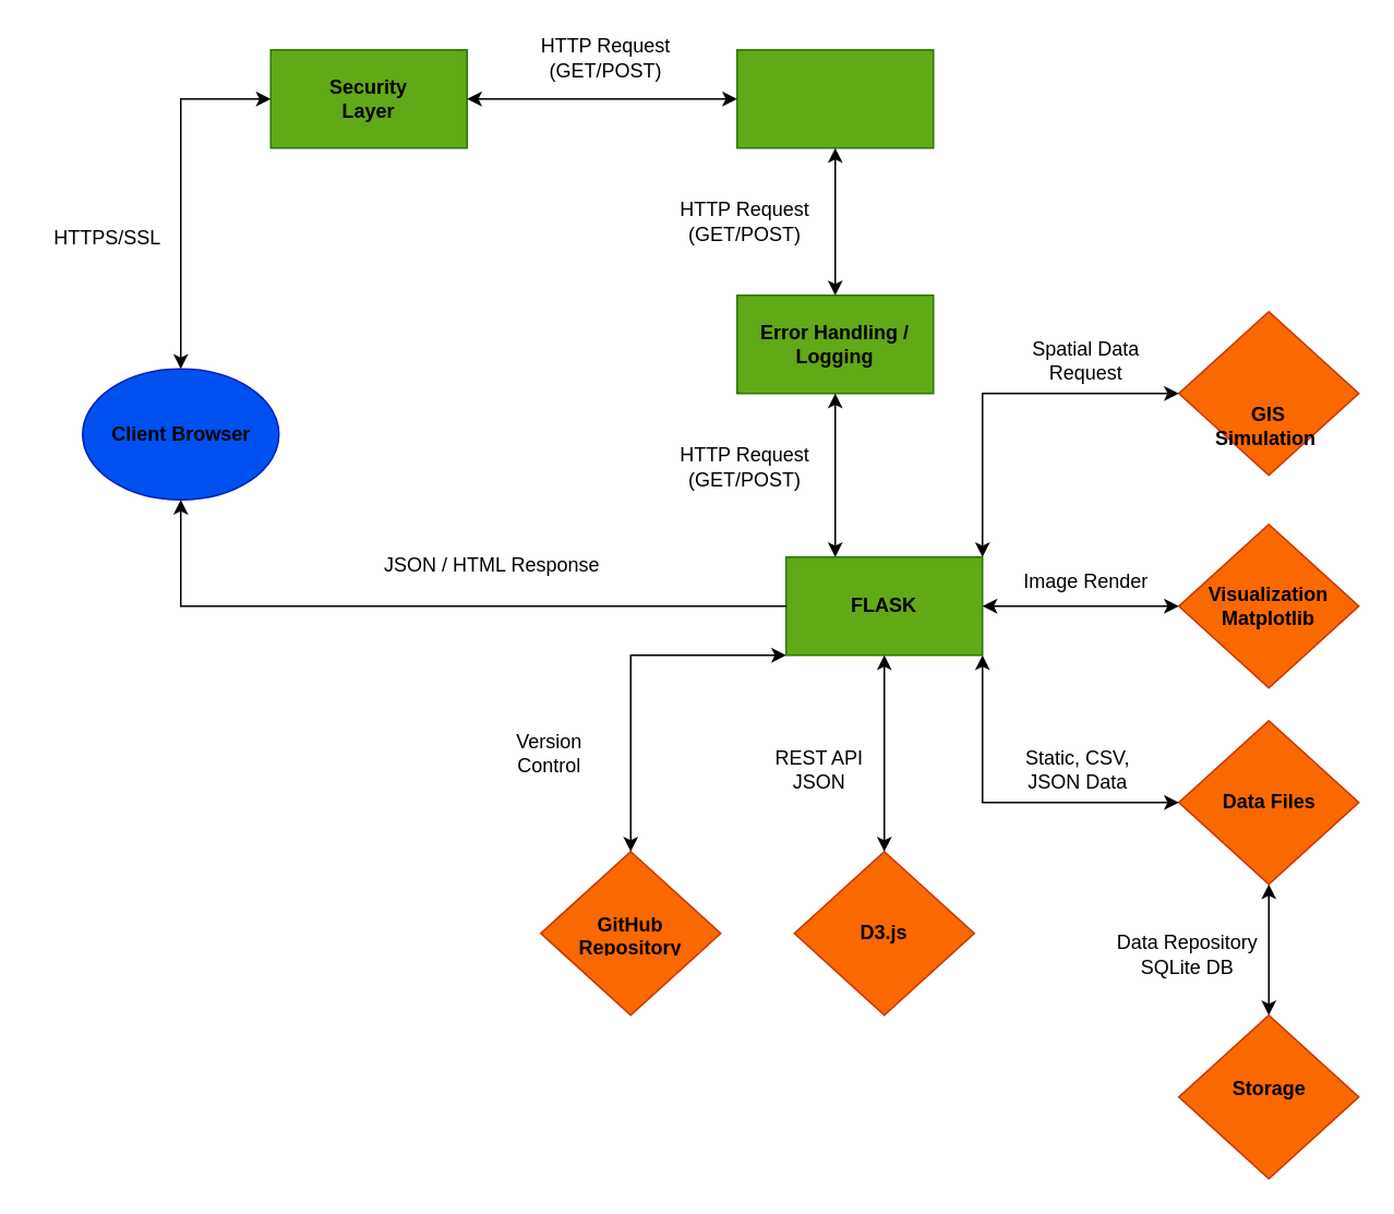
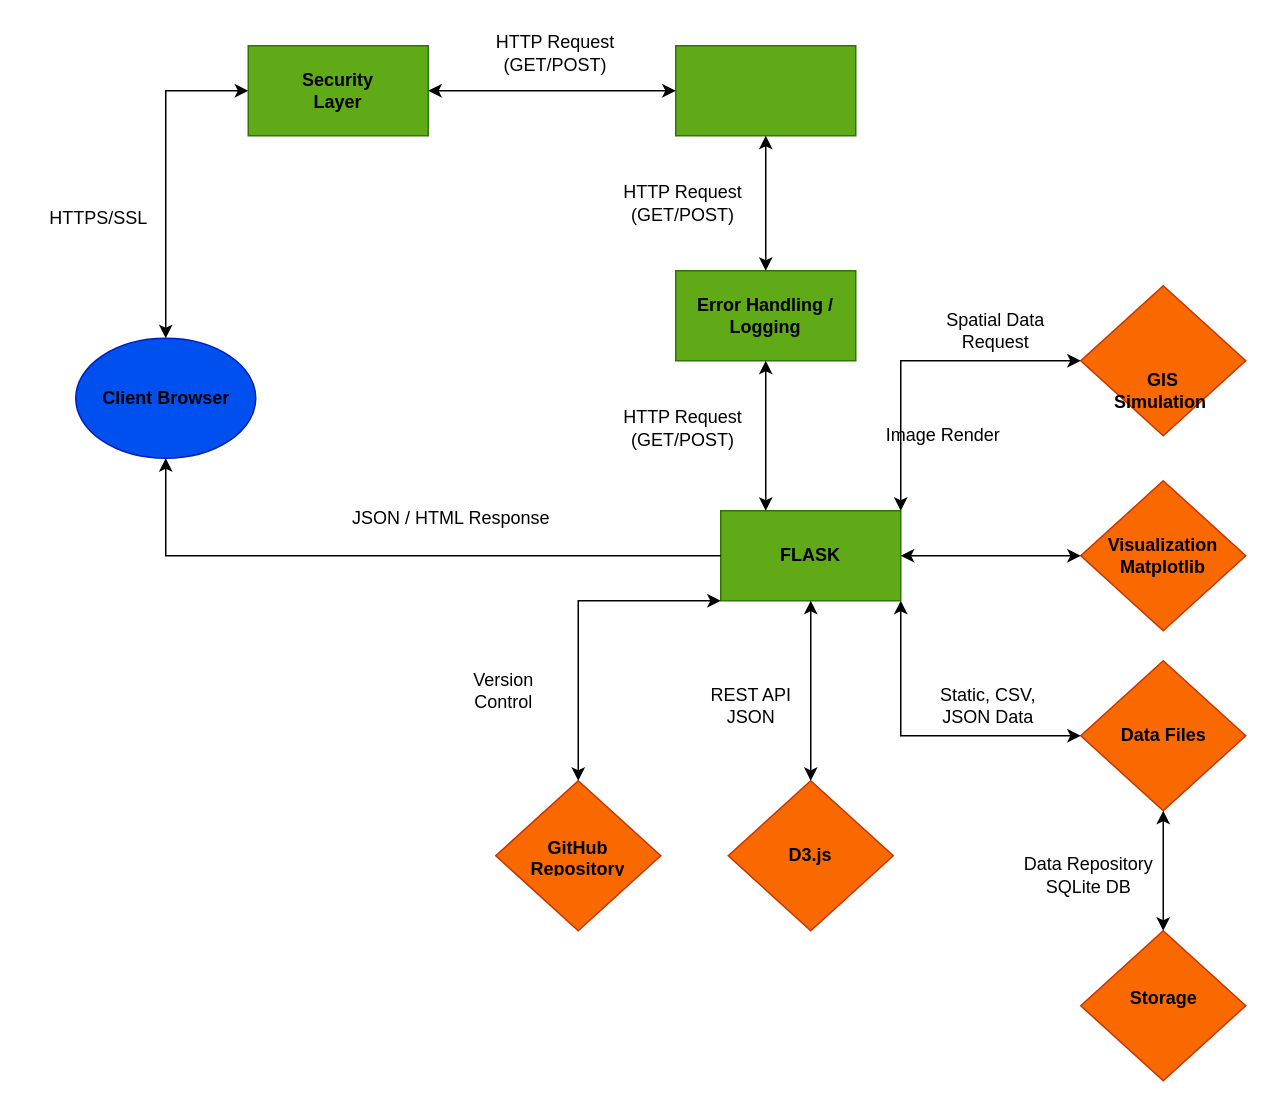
  <mxCell id="0" />
  <mxCell id="1" parent="0" />
  <mxCell id="2" value="" style="rhombus;whiteSpace=wrap;html=1;fillColor=#fa6800;strokeColor=#C73500;fontColor=#000000;movable=1;resizable=1;rotatable=1;deletable=1;editable=1;locked=0;connectable=1;" vertex="1" parent="1"><mxGeometry x="720" y="190" width="110" height="100" as="geometry" /></mxCell>
  <mxCell id="3" value="" style="rhombus;whiteSpace=wrap;html=1;fillColor=#fa6800;strokeColor=#C73500;fontColor=#000000;movable=1;resizable=1;rotatable=1;deletable=1;editable=1;locked=0;connectable=1;" vertex="1" parent="1"><mxGeometry x="720" y="320" width="110" height="100" as="geometry" /></mxCell>
  <mxCell id="4" value="" style="rhombus;whiteSpace=wrap;html=1;fillColor=#fa6800;strokeColor=#C73500;fontColor=#000000;movable=1;resizable=1;rotatable=1;deletable=1;editable=1;locked=0;connectable=1;" vertex="1" parent="1"><mxGeometry x="720" y="440" width="110" height="100" as="geometry" /></mxCell>
  <mxCell id="5" value="" style="rhombus;whiteSpace=wrap;html=1;fillColor=#fa6800;strokeColor=#C73500;fontColor=#000000;movable=1;resizable=1;rotatable=1;deletable=1;editable=1;locked=0;connectable=1;" vertex="1" parent="1"><mxGeometry x="485" y="520" width="110" height="100" as="geometry" /></mxCell>
  <mxCell id="6" value="" style="rounded=0;whiteSpace=wrap;html=1;fillColor=#60a917;fontColor=#ffffff;strokeColor=#2D7600;movable=1;resizable=1;rotatable=1;deletable=1;editable=1;locked=0;connectable=1;" parent="1" vertex="1"><mxGeometry x="480" y="340" width="120" height="60" as="geometry" /></mxCell>
  <mxCell id="7" value="&lt;font style=&quot;color: light-dark(rgb(0, 0, 0), rgb(0, 0, 0));&quot;&gt;&lt;b&gt;FLASK&lt;/b&gt;&lt;/font&gt;" style="text;html=1;align=center;verticalAlign=middle;whiteSpace=wrap;rounded=0;movable=0;resizable=0;rotatable=0;deletable=0;editable=0;locked=1;connectable=0;" parent="1" vertex="1"><mxGeometry x="510" y="355" width="60" height="30" as="geometry" /></mxCell>
  <mxCell id="8" value="" style="endArrow=classic;html=1;rounded=0;entryX=0.5;entryY=1;entryDx=0;entryDy=0;exitX=0;exitY=0.5;exitDx=0;exitDy=0;" parent="1" source="6" target="15" edge="1"><mxGeometry width="50" height="50" relative="1" as="geometry"><mxPoint x="320" y="450" as="sourcePoint" /><mxPoint x="370" y="400" as="targetPoint" /><Array as="points"><mxPoint x="110" y="370" /></Array></mxGeometry></mxCell>
  <mxCell id="9" value="&lt;b&gt;&lt;font style=&quot;color: light-dark(rgb(0, 0, 0), rgb(0, 0, 0));&quot;&gt;Data Files&lt;/font&gt;&lt;/b&gt;" style="text;html=1;align=center;verticalAlign=middle;whiteSpace=wrap;rounded=0;movable=1;resizable=1;rotatable=1;deletable=1;editable=1;locked=0;connectable=1;" parent="1" vertex="1"><mxGeometry x="732.5" y="475" width="85" height="30" as="geometry" /></mxCell>
  <mxCell id="10" value="" style="endArrow=classic;startArrow=classic;html=1;rounded=0;entryX=1;entryY=1;entryDx=0;entryDy=0;exitX=0;exitY=0.5;exitDx=0;exitDy=0;" parent="1" source="4" target="6" edge="1"><mxGeometry width="50" height="50" relative="1" as="geometry"><mxPoint x="700" y="490" as="sourcePoint" /><mxPoint x="540" y="410" as="targetPoint" /><Array as="points"><mxPoint x="600" y="490" /></Array></mxGeometry></mxCell>
  <mxCell id="11" value="&lt;b&gt;&lt;font style=&quot;color: light-dark(rgb(0, 0, 0), rgb(0, 0, 0));&quot;&gt;Visualization&lt;/font&gt;&lt;/b&gt;&lt;div&gt;&lt;b&gt;&lt;font style=&quot;color: light-dark(rgb(0, 0, 0), rgb(0, 0, 0));&quot;&gt;Matplotlib&lt;/font&gt;&lt;/b&gt;&lt;/div&gt;" style="text;html=1;align=center;verticalAlign=middle;whiteSpace=wrap;rounded=0;movable=1;resizable=1;rotatable=1;deletable=1;editable=1;locked=0;connectable=1;" parent="1" vertex="1"><mxGeometry x="745" y="355" width="60" height="30" as="geometry" /></mxCell>
  <mxCell id="12" value="" style="endArrow=classic;startArrow=classic;html=1;rounded=0;exitX=1;exitY=0.5;exitDx=0;exitDy=0;entryX=0;entryY=0.5;entryDx=0;entryDy=0;" parent="1" source="6" target="3" edge="1"><mxGeometry width="50" height="50" relative="1" as="geometry"><mxPoint x="790" y="480" as="sourcePoint" /><mxPoint x="700" y="370" as="targetPoint" /></mxGeometry></mxCell>
  <mxCell id="13" value="" style="endArrow=classic;startArrow=classic;html=1;rounded=0;entryX=0;entryY=0.5;entryDx=0;entryDy=0;exitX=1;exitY=0;exitDx=0;exitDy=0;" parent="1" source="6" target="2" edge="1"><mxGeometry width="50" height="50" relative="1" as="geometry"><mxPoint x="790" y="480" as="sourcePoint" /><mxPoint x="700" y="240" as="targetPoint" /><Array as="points"><mxPoint x="600" y="240" /></Array></mxGeometry></mxCell>
  <mxCell id="14" value="" style="group;strokeColor=none;fillColor=none;fontColor=#ffffff;movable=1;resizable=1;rotatable=1;deletable=1;editable=1;locked=0;connectable=1;" parent="1" vertex="1" connectable="0"><mxGeometry x="50" y="225" width="120" height="80" as="geometry" /></mxCell>
  <mxCell id="15" value="" style="ellipse;whiteSpace=wrap;html=1;fillColor=#0050ef;fontColor=#FFFFFF;strokeColor=#001DBC;movable=0;resizable=0;rotatable=0;deletable=0;editable=0;locked=1;connectable=0;" parent="14" vertex="1"><mxGeometry width="120" height="80" as="geometry" /></mxCell>
  <mxCell id="16" value="&lt;b&gt;Client Browser&lt;/b&gt;" style="text;html=1;align=center;verticalAlign=middle;rounded=0;fontColor=light-dark(#000000,#000000);movable=0;resizable=0;rotatable=0;deletable=0;editable=0;locked=1;connectable=0;" parent="14" vertex="1"><mxGeometry x="30" y="25" width="60" height="30" as="geometry" /></mxCell>
  <mxCell id="17" value="" style="group;fontStyle=1;movable=1;resizable=1;rotatable=1;deletable=1;editable=1;locked=0;connectable=1;" parent="1" vertex="1" connectable="0"><mxGeometry x="450" y="30" width="120" height="60" as="geometry" /></mxCell>
  <mxCell id="18" value="" style="rounded=0;whiteSpace=wrap;html=1;fillColor=#60a917;fontColor=#ffffff;strokeColor=#2D7600;movable=0;resizable=0;rotatable=0;deletable=0;editable=0;locked=1;connectable=0;" parent="17" vertex="1"><mxGeometry width="120" height="60" as="geometry" /></mxCell>
  <mxCell id="19" value="&lt;b&gt;&lt;font style=&quot;color: light-dark(rgb(0, 0, 0), rgb(0, 0, 0));&quot;&gt;GIS Simulation&amp;nbsp;&lt;/font&gt;&lt;/b&gt;" style="text;html=1;align=center;verticalAlign=middle;whiteSpace=wrap;rounded=0;movable=1;resizable=1;rotatable=1;deletable=1;editable=1;locked=0;connectable=1;" parent="1" vertex="1"><mxGeometry x="745" y="245" width="60" height="30" as="geometry" /></mxCell>
  <mxCell id="20" value="&lt;b&gt;&lt;font style=&quot;color: light-dark(rgb(0, 0, 0), rgb(0, 0, 0));&quot;&gt;D3.js&lt;/font&gt;&lt;/b&gt;" style="text;html=1;align=center;verticalAlign=middle;whiteSpace=wrap;rounded=0;movable=0;resizable=0;rotatable=0;deletable=0;editable=0;locked=1;connectable=0;" parent="1" vertex="1"><mxGeometry x="510" y="555" width="60" height="30" as="geometry" /></mxCell>
  <mxCell id="21" value="" style="endArrow=classic;startArrow=classic;html=1;rounded=0;entryX=0.5;entryY=1;entryDx=0;entryDy=0;exitX=0.5;exitY=0;exitDx=0;exitDy=0;" parent="1" target="6" edge="1"><mxGeometry width="50" height="50" relative="1" as="geometry"><mxPoint x="540" y="520" as="sourcePoint" /><mxPoint x="840" y="430" as="targetPoint" /></mxGeometry></mxCell>
  <mxCell id="22" value="HTTP Request (GET/POST)" style="text;html=1;align=center;verticalAlign=middle;whiteSpace=wrap;rounded=0;" vertex="1" parent="1"><mxGeometry x="315" y="20" width="110" height="30" as="geometry" /></mxCell>
  <mxCell id="23" value="JSON / HTML Response" style="text;html=1;align=center;verticalAlign=middle;resizable=0;points=[];autosize=1;strokeColor=none;fillColor=none;" vertex="1" parent="1"><mxGeometry x="220" y="330" width="160" height="30" as="geometry" /></mxCell>
  <mxCell id="24" value="HTTP Request (GET/POST)" style="text;html=1;align=center;verticalAlign=middle;whiteSpace=wrap;rounded=0;" vertex="1" parent="1"><mxGeometry x="400" y="120" width="110" height="30" as="geometry" /></mxCell>
- <mxCell id="25" value="Image Render" style="text;html=1;align=center;verticalAlign=middle;resizable=0;points=[];autosize=1;strokeColor=none;fillColor=none;" vertex="1" parent="1"><mxGeometry x="612.5" y="340" width="100" height="30" as="geometry" /></mxCell>
+ <mxCell id="25" value="Image Render" style="text;html=1;align=center;verticalAlign=middle;resizable=0;points=[];autosize=1;strokeColor=none;fillColor=none;" vertex="1" parent="1"><mxGeometry x="577.5" y="275" width="100" height="30" as="geometry" /></mxCell>
  <mxCell id="26" value="Spatial Data &lt;br&gt;Request" style="text;html=1;align=center;verticalAlign=middle;resizable=0;points=[];autosize=1;strokeColor=none;fillColor=none;" vertex="1" parent="1"><mxGeometry x="617.5" y="200" width="90" height="40" as="geometry" /></mxCell>
  <mxCell id="27" value="REST API &lt;br&gt;JSON" style="text;html=1;align=center;verticalAlign=middle;resizable=0;points=[];autosize=1;strokeColor=none;fillColor=none;" vertex="1" parent="1"><mxGeometry x="460" y="450" width="80" height="40" as="geometry" /></mxCell>
  <mxCell id="28" value="Static, CSV, &lt;br&gt;JSON Data" style="text;html=1;align=center;verticalAlign=middle;resizable=0;points=[];autosize=1;strokeColor=none;fillColor=none;" vertex="1" parent="1"><mxGeometry x="612.5" y="450" width="90" height="40" as="geometry" /></mxCell>
  <mxCell id="29" value="" style="group;fontStyle=1;movable=1;resizable=1;rotatable=1;deletable=1;editable=1;locked=0;connectable=1;" vertex="1" connectable="0" parent="1"><mxGeometry x="165" y="30" width="120" height="60" as="geometry" /></mxCell>
  <mxCell id="30" value="" style="rounded=0;whiteSpace=wrap;html=1;fillColor=#60a917;fontColor=#ffffff;strokeColor=#2D7600;movable=0;resizable=0;rotatable=0;deletable=0;editable=0;locked=1;connectable=0;" vertex="1" parent="29"><mxGeometry width="120" height="60" as="geometry" /></mxCell>
  <mxCell id="31" value="&lt;b&gt;Security Layer&lt;/b&gt;" style="text;html=1;align=center;verticalAlign=middle;whiteSpace=wrap;rounded=0;fontColor=light-dark(#000000,#000000);movable=1;resizable=1;rotatable=1;deletable=1;editable=1;locked=0;connectable=1;" vertex="1" parent="29"><mxGeometry x="30" y="15" width="60" height="30" as="geometry" /></mxCell>
  <mxCell id="32" value="" style="endArrow=classic;startArrow=classic;html=1;rounded=0;exitX=1;exitY=0.5;exitDx=0;exitDy=0;entryX=0;entryY=0.5;entryDx=0;entryDy=0;" edge="1" parent="1" source="29" target="17"><mxGeometry width="50" height="50" relative="1" as="geometry"><mxPoint x="400" y="480" as="sourcePoint" /><mxPoint x="450" y="430" as="targetPoint" /></mxGeometry></mxCell>
  <mxCell id="33" value="" style="endArrow=classic;startArrow=classic;html=1;rounded=0;exitX=0.5;exitY=0;exitDx=0;exitDy=0;entryX=0;entryY=0.5;entryDx=0;entryDy=0;" edge="1" parent="1" source="14" target="29"><mxGeometry width="50" height="50" relative="1" as="geometry"><mxPoint x="400" y="480" as="sourcePoint" /><mxPoint x="450" y="430" as="targetPoint" /><Array as="points"><mxPoint x="110" y="60" /></Array></mxGeometry></mxCell>
  <mxCell id="34" value="HTTPS/SSL" style="text;html=1;align=center;verticalAlign=middle;resizable=0;points=[];autosize=1;strokeColor=none;fillColor=none;" vertex="1" parent="1"><mxGeometry x="20" y="130" width="90" height="30" as="geometry" /></mxCell>
  <mxCell id="35" value="" style="rhombus;whiteSpace=wrap;html=1;fillColor=#fa6800;strokeColor=#C73500;fontColor=#000000;movable=1;resizable=1;rotatable=1;deletable=1;editable=1;locked=0;connectable=1;" vertex="1" parent="1"><mxGeometry x="720" y="620" width="110" height="100" as="geometry" /></mxCell>
  <mxCell id="36" value="&lt;font style=&quot;color: light-dark(rgb(0, 0, 0), rgb(10, 10, 10));&quot;&gt;&lt;b style=&quot;&quot;&gt;Storage&lt;/b&gt;&lt;/font&gt;" style="text;html=1;align=center;verticalAlign=middle;whiteSpace=wrap;rounded=0;movable=1;resizable=1;rotatable=1;deletable=1;editable=1;locked=0;connectable=1;" vertex="1" parent="1"><mxGeometry x="732.5" y="650" width="85" height="30" as="geometry" /></mxCell>
  <mxCell id="37" value="" style="endArrow=classic;startArrow=classic;html=1;rounded=0;entryX=0.5;entryY=1;entryDx=0;entryDy=0;exitX=0.5;exitY=0;exitDx=0;exitDy=0;" edge="1" parent="1" source="35" target="4"><mxGeometry width="50" height="50" relative="1" as="geometry"><mxPoint x="560" y="480" as="sourcePoint" /><mxPoint x="610" y="430" as="targetPoint" /></mxGeometry></mxCell>
  <mxCell id="38" value="Data Repository &lt;br&gt;SQLite DB" style="text;html=1;align=center;verticalAlign=middle;resizable=0;points=[];autosize=1;strokeColor=none;fillColor=none;" vertex="1" parent="1"><mxGeometry x="670" y="563" width="110" height="40" as="geometry" /></mxCell>
  <mxCell id="39" value="" style="group;fontStyle=1;movable=1;resizable=1;rotatable=1;deletable=1;editable=1;locked=0;connectable=1;" vertex="1" connectable="0" parent="1"><mxGeometry x="450" y="180" width="120" height="60" as="geometry" /></mxCell>
  <mxCell id="40" value="" style="rounded=0;whiteSpace=wrap;html=1;fillColor=#60a917;fontColor=#ffffff;strokeColor=#2D7600;movable=0;resizable=0;rotatable=0;deletable=0;editable=0;locked=1;connectable=0;" vertex="1" parent="39"><mxGeometry width="120" height="60" as="geometry" /></mxCell>
  <mxCell id="41" value="&lt;b&gt;Error Handling / Logging&lt;/b&gt;" style="text;html=1;align=center;verticalAlign=middle;whiteSpace=wrap;rounded=0;fontColor=light-dark(#000000,#000000);movable=1;resizable=1;rotatable=1;deletable=1;editable=1;locked=0;connectable=1;" vertex="1" parent="39"><mxGeometry x="5" y="15" width="110" height="30" as="geometry" /></mxCell>
  <mxCell id="42" value="" style="endArrow=classic;startArrow=classic;html=1;rounded=0;exitX=0.5;exitY=1;exitDx=0;exitDy=0;entryX=0.5;entryY=0;entryDx=0;entryDy=0;" edge="1" parent="1" source="17" target="39"><mxGeometry width="50" height="50" relative="1" as="geometry"><mxPoint x="560" y="480" as="sourcePoint" /><mxPoint x="610" y="430" as="targetPoint" /></mxGeometry></mxCell>
  <mxCell id="43" value="" style="endArrow=classic;startArrow=classic;html=1;rounded=0;exitX=0.5;exitY=1;exitDx=0;exitDy=0;entryX=0.25;entryY=0;entryDx=0;entryDy=0;" edge="1" parent="1" source="39" target="6"><mxGeometry width="50" height="50" relative="1" as="geometry"><mxPoint x="560" y="480" as="sourcePoint" /><mxPoint x="610" y="430" as="targetPoint" /></mxGeometry></mxCell>
  <mxCell id="44" value="HTTP Request (GET/POST)" style="text;html=1;align=center;verticalAlign=middle;whiteSpace=wrap;rounded=0;" vertex="1" parent="1"><mxGeometry x="400" y="270" width="110" height="30" as="geometry" /></mxCell>
  <mxCell id="45" value="" style="rhombus;whiteSpace=wrap;html=1;fillColor=#fa6800;strokeColor=#C73500;fontColor=#000000;movable=1;resizable=1;rotatable=1;deletable=1;editable=1;locked=0;connectable=1;" vertex="1" parent="1"><mxGeometry x="330" y="520" width="110" height="100" as="geometry" /></mxCell>
  <mxCell id="46" value="" style="endArrow=classic;startArrow=classic;html=1;rounded=0;entryX=0;entryY=1;entryDx=0;entryDy=0;exitX=0.5;exitY=0;exitDx=0;exitDy=0;" edge="1" parent="1" source="45" target="6"><mxGeometry width="50" height="50" relative="1" as="geometry"><mxPoint x="560" y="500" as="sourcePoint" /><mxPoint x="610" y="450" as="targetPoint" /><Array as="points"><mxPoint x="385" y="400" /></Array></mxGeometry></mxCell>
  <mxCell id="47" value="&lt;b&gt;&lt;font style=&quot;color: light-dark(rgb(0, 0, 0), rgb(0, 0, 0));&quot;&gt;GitHub&lt;br&gt;Repository&lt;/font&gt;&lt;/b&gt;" style="text;strokeColor=none;fillColor=none;align=center;verticalAlign=middle;spacingLeft=4;spacingRight=4;overflow=hidden;points=[[0,0.5],[1,0.5]];portConstraint=eastwest;rotatable=0;whiteSpace=wrap;html=1;" vertex="1" parent="1"><mxGeometry x="345" y="555" width="80" height="30" as="geometry" /></mxCell>
  <mxCell id="48" value="Version&lt;br&gt;Control" style="text;html=1;align=center;verticalAlign=middle;resizable=0;points=[];autosize=1;strokeColor=none;fillColor=none;" vertex="1" parent="1"><mxGeometry x="305" y="440" width="60" height="40" as="geometry" /></mxCell>
